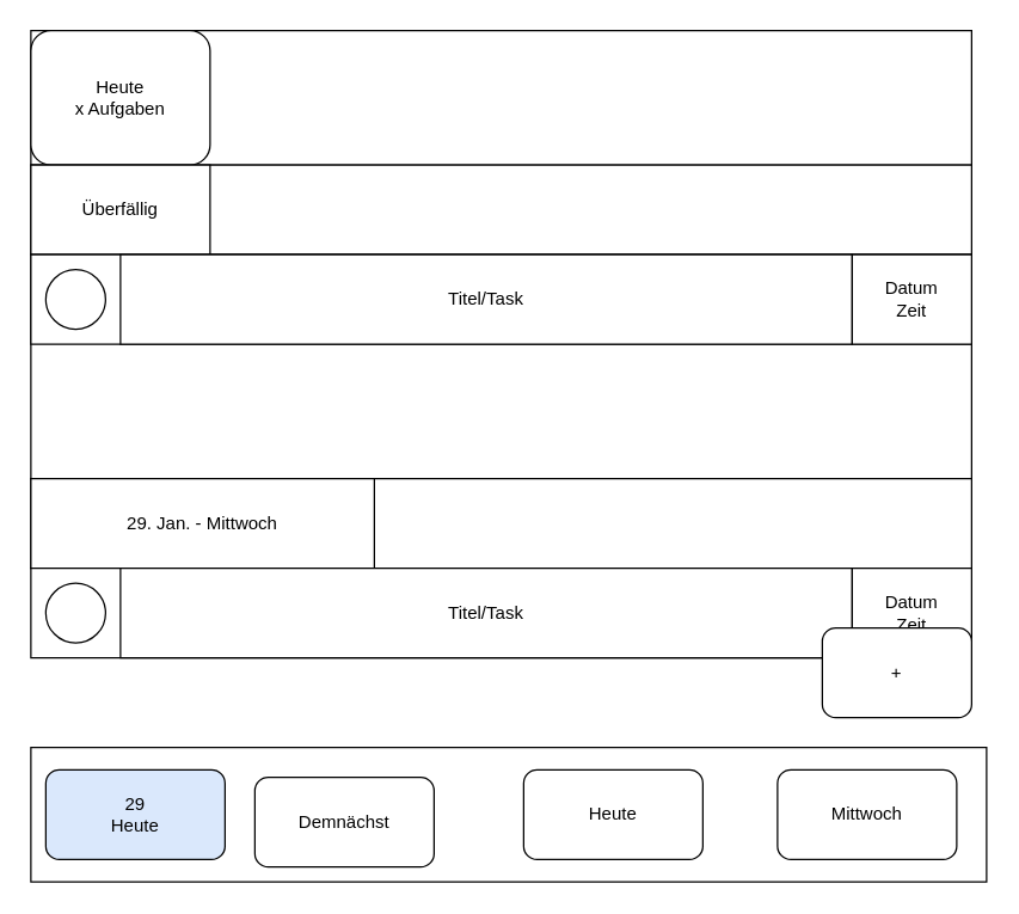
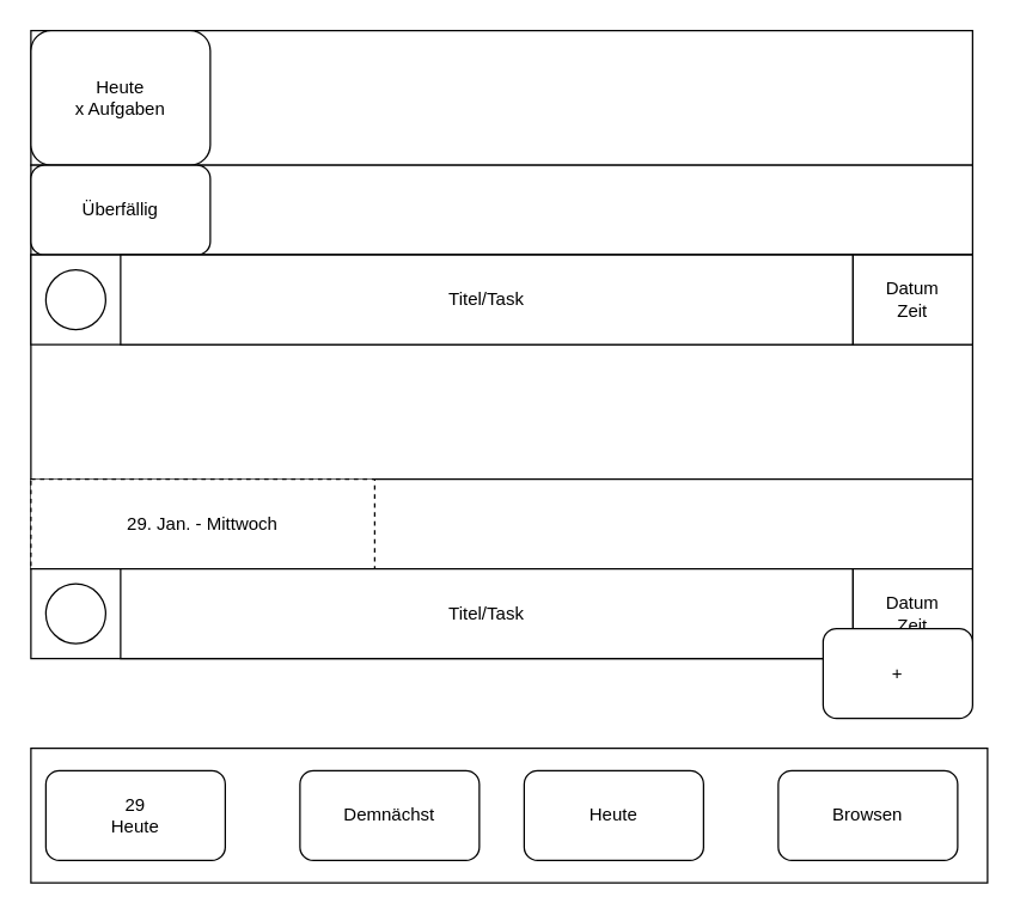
  <mxCell id="0" />
  <mxCell id="1" parent="0" />
  <mxCell id="2" value="" style="rounded=0;whiteSpace=wrap;html=1;" vertex="1" parent="1"><mxGeometry x="20" y="20" width="630" height="90" as="geometry" /></mxCell>
  <mxCell id="3" value="Heute&lt;br&gt;x Aufgaben" style="whiteSpace=wrap;html=1;rounded=1;" vertex="1" parent="1"><mxGeometry x="20" y="20" width="120" height="90" as="geometry" /></mxCell>
  <mxCell id="4" value="" style="rounded=0;whiteSpace=wrap;html=1;" vertex="1" parent="1"><mxGeometry x="20" y="110" width="630" height="60" as="geometry" /></mxCell>
- <mxCell id="5" value="Überfällig" style="rounded=0;whiteSpace=wrap;html=1;" vertex="1" parent="1"><mxGeometry x="20" y="110" width="120" height="60" as="geometry" /></mxCell>
+ <mxCell id="5" value="Überfällig" style="whiteSpace=wrap;html=1;rounded=1;" vertex="1" parent="1"><mxGeometry x="20" y="110" width="120" height="60" as="geometry" /></mxCell>
  <mxCell id="6" value="" style="rounded=0;whiteSpace=wrap;html=1;" vertex="1" parent="1"><mxGeometry x="20" y="170" width="630" height="150" as="geometry" /></mxCell>
  <mxCell id="7" value="" style="rounded=0;whiteSpace=wrap;html=1;" vertex="1" parent="1"><mxGeometry x="20" y="170" width="630" height="60" as="geometry" /></mxCell>
  <mxCell id="8" value="" style="ellipse;whiteSpace=wrap;html=1;aspect=fixed;" vertex="1" parent="1"><mxGeometry x="30" y="180" width="40" height="40" as="geometry" /></mxCell>
  <mxCell id="9" value="Titel/Task" style="rounded=0;whiteSpace=wrap;html=1;" vertex="1" parent="1"><mxGeometry x="80" y="170" width="490" height="60" as="geometry" /></mxCell>
  <mxCell id="10" value="Datum&lt;br&gt;Zeit" style="rounded=0;whiteSpace=wrap;html=1;" vertex="1" parent="1"><mxGeometry x="570" y="170" width="80" height="60" as="geometry" /></mxCell>
  <mxCell id="11" value="" style="rounded=0;whiteSpace=wrap;html=1;" vertex="1" parent="1"><mxGeometry x="20" y="320" width="630" height="60" as="geometry" /></mxCell>
- <mxCell id="12" value="29. Jan. - Mittwoch" style="rounded=0;whiteSpace=wrap;html=1;" vertex="1" parent="1"><mxGeometry x="20" y="320" width="230" height="60" as="geometry" /></mxCell>
+ <mxCell id="12" value="29. Jan. - Mittwoch" style="rounded=0;whiteSpace=wrap;html=1;dashed=1;" vertex="1" parent="1"><mxGeometry x="20" y="320" width="230" height="60" as="geometry" /></mxCell>
  <mxCell id="13" value="" style="rounded=0;whiteSpace=wrap;html=1;" vertex="1" parent="1"><mxGeometry x="20" y="380" width="630" height="60" as="geometry" /></mxCell>
  <mxCell id="14" value="" style="ellipse;whiteSpace=wrap;html=1;aspect=fixed;" vertex="1" parent="1"><mxGeometry x="30" y="390" width="40" height="40" as="geometry" /></mxCell>
  <mxCell id="15" value="Titel/Task" style="rounded=0;whiteSpace=wrap;html=1;" vertex="1" parent="1"><mxGeometry x="80" y="380" width="490" height="60" as="geometry" /></mxCell>
  <mxCell id="16" value="Datum&lt;br&gt;Zeit" style="rounded=0;whiteSpace=wrap;html=1;" vertex="1" parent="1"><mxGeometry x="570" y="380" width="80" height="60" as="geometry" /></mxCell>
  <mxCell id="17" value="" style="rounded=0;whiteSpace=wrap;html=1;" vertex="1" parent="1"><mxGeometry x="20" y="500" width="640" height="90" as="geometry" /></mxCell>
- <mxCell id="18" value="29&lt;br&gt;Heute" style="rounded=1;whiteSpace=wrap;html=1;fillColor=#dae8fc;" vertex="1" parent="1"><mxGeometry x="30" y="515" width="120" height="60" as="geometry" /></mxCell>
- <mxCell id="19" value="Demnächst" style="rounded=1;whiteSpace=wrap;html=1;" vertex="1" parent="1"><mxGeometry x="170" y="520" width="120" height="60" as="geometry" /></mxCell>
+ <mxCell id="18" value="29&lt;br&gt;Heute" style="rounded=1;whiteSpace=wrap;html=1;" vertex="1" parent="1"><mxGeometry x="30" y="515" width="120" height="60" as="geometry" /></mxCell>
+ <mxCell id="19" value="Demnächst" style="rounded=1;whiteSpace=wrap;html=1;" vertex="1" parent="1"><mxGeometry x="200" y="515" width="120" height="60" as="geometry" /></mxCell>
  <mxCell id="20" value="Heute" style="rounded=1;whiteSpace=wrap;html=1;" vertex="1" parent="1"><mxGeometry x="350" y="515" width="120" height="60" as="geometry" /></mxCell>
- <mxCell id="21" value="Mittwoch" style="rounded=1;whiteSpace=wrap;html=1;" vertex="1" parent="1"><mxGeometry x="520" y="515" width="120" height="60" as="geometry" /></mxCell>
+ <mxCell id="21" value="Browsen" style="rounded=1;whiteSpace=wrap;html=1;" vertex="1" parent="1"><mxGeometry x="520" y="515" width="120" height="60" as="geometry" /></mxCell>
  <mxCell id="22" value="+" style="rounded=1;whiteSpace=wrap;html=1;" vertex="1" parent="1"><mxGeometry x="550" y="420" width="100" height="60" as="geometry" /></mxCell>
